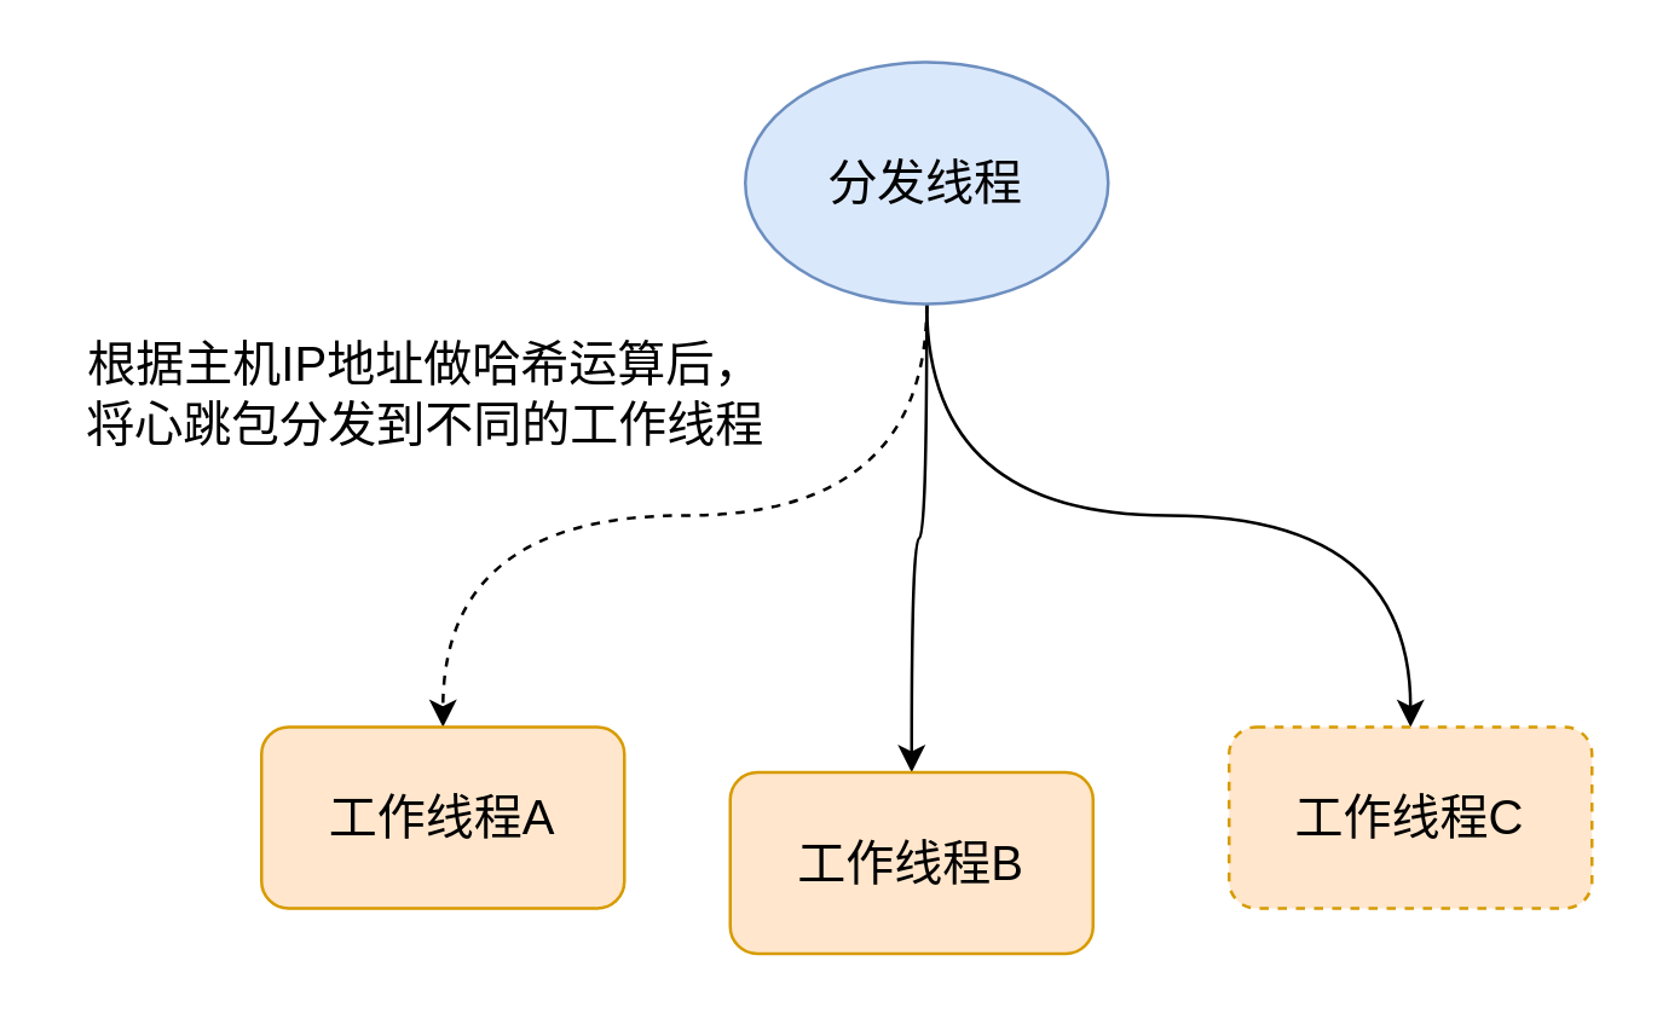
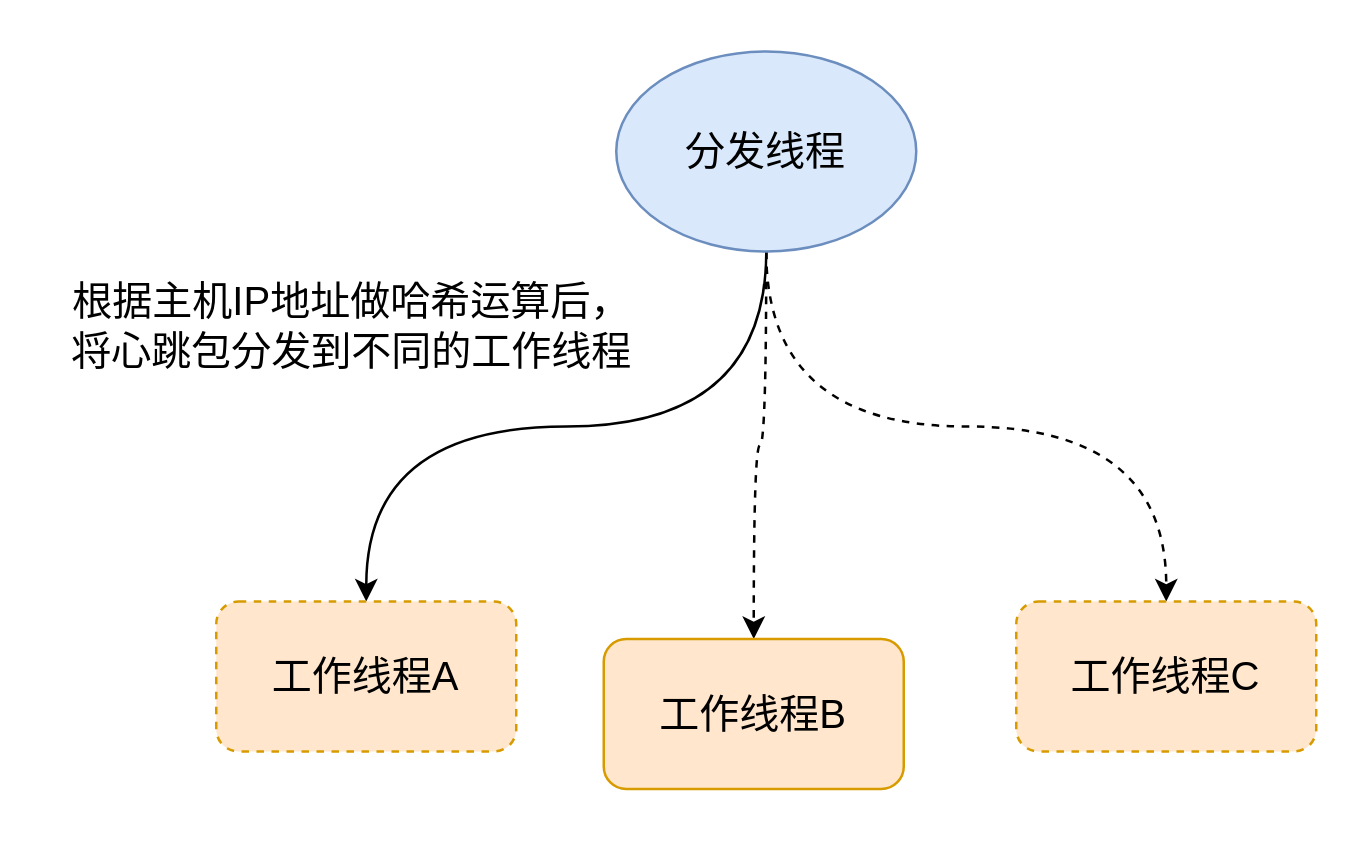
  <mxCell id="0" />
  <mxCell id="1" parent="0" />
- <mxCell id="2" style="edgeStyle=orthogonalEdgeStyle;rounded=0;orthogonalLoop=1;jettySize=auto;html=1;fontSize=16;exitX=0.5;exitY=1;exitDx=0;exitDy=0;curved=1;dashed=1;" edge="1" parent="1" source="5" target="6"><mxGeometry relative="1" as="geometry" /></mxCell>
- <mxCell id="3" style="edgeStyle=orthogonalEdgeStyle;curved=1;rounded=0;orthogonalLoop=1;jettySize=auto;html=1;fontSize=16;" edge="1" parent="1" source="5" target="7"><mxGeometry relative="1" as="geometry" /></mxCell>
- <mxCell id="4" style="edgeStyle=orthogonalEdgeStyle;curved=1;rounded=0;orthogonalLoop=1;jettySize=auto;html=1;fontSize=16;exitX=0.5;exitY=1;exitDx=0;exitDy=0;" edge="1" parent="1" source="5" target="8"><mxGeometry relative="1" as="geometry" /></mxCell>
+ <mxCell id="2" style="edgeStyle=orthogonalEdgeStyle;rounded=0;orthogonalLoop=1;jettySize=auto;html=1;fontSize=16;exitX=0.5;exitY=1;exitDx=0;exitDy=0;curved=1;" edge="1" parent="1" source="5" target="6"><mxGeometry relative="1" as="geometry" /></mxCell>
+ <mxCell id="3" style="edgeStyle=orthogonalEdgeStyle;curved=1;rounded=0;orthogonalLoop=1;jettySize=auto;html=1;fontSize=16;dashed=1;" edge="1" parent="1" source="5" target="7"><mxGeometry relative="1" as="geometry" /></mxCell>
+ <mxCell id="4" style="edgeStyle=orthogonalEdgeStyle;curved=1;rounded=0;orthogonalLoop=1;jettySize=auto;html=1;fontSize=16;exitX=0.5;exitY=1;exitDx=0;exitDy=0;dashed=1;" edge="1" parent="1" source="5" target="8"><mxGeometry relative="1" as="geometry" /></mxCell>
  <mxCell id="5" value="分发线程" style="ellipse;whiteSpace=wrap;html=1;fontSize=16;fillColor=#dae8fc;strokeColor=#6c8ebf;" vertex="1" parent="1"><mxGeometry x="246" y="20" width="120" height="80" as="geometry" /></mxCell>
- <mxCell id="6" value="工作线程A" style="rounded=1;whiteSpace=wrap;html=1;fontSize=16;fillColor=#ffe6cc;strokeColor=#d79b00;" vertex="1" parent="1"><mxGeometry x="86" y="240" width="120" height="60" as="geometry" /></mxCell>
+ <mxCell id="6" value="工作线程A" style="rounded=1;whiteSpace=wrap;html=1;fontSize=16;fillColor=#ffe6cc;strokeColor=#d79b00;dashed=1;" vertex="1" parent="1"><mxGeometry x="86" y="240" width="120" height="60" as="geometry" /></mxCell>
  <mxCell id="7" value="工作线程B" style="rounded=1;whiteSpace=wrap;html=1;fontSize=16;fillColor=#ffe6cc;strokeColor=#d79b00;" vertex="1" parent="1"><mxGeometry x="241" y="255" width="120" height="60" as="geometry" /></mxCell>
  <mxCell id="8" value="工作线程C" style="rounded=1;whiteSpace=wrap;html=1;fontSize=16;fillColor=#ffe6cc;strokeColor=#d79b00;dashed=1;" vertex="1" parent="1"><mxGeometry x="406" y="240" width="120" height="60" as="geometry" /></mxCell>
  <mxCell id="9" value="根据主机IP地址做哈希运算后，&lt;br&gt;将心跳包分发到不同的工作线程" style="text;html=1;align=center;verticalAlign=middle;resizable=0;points=[];autosize=1;strokeColor=none;fontSize=16;" vertex="1" parent="1"><mxGeometry x="20" y="110" width="240" height="40" as="geometry" /></mxCell>
